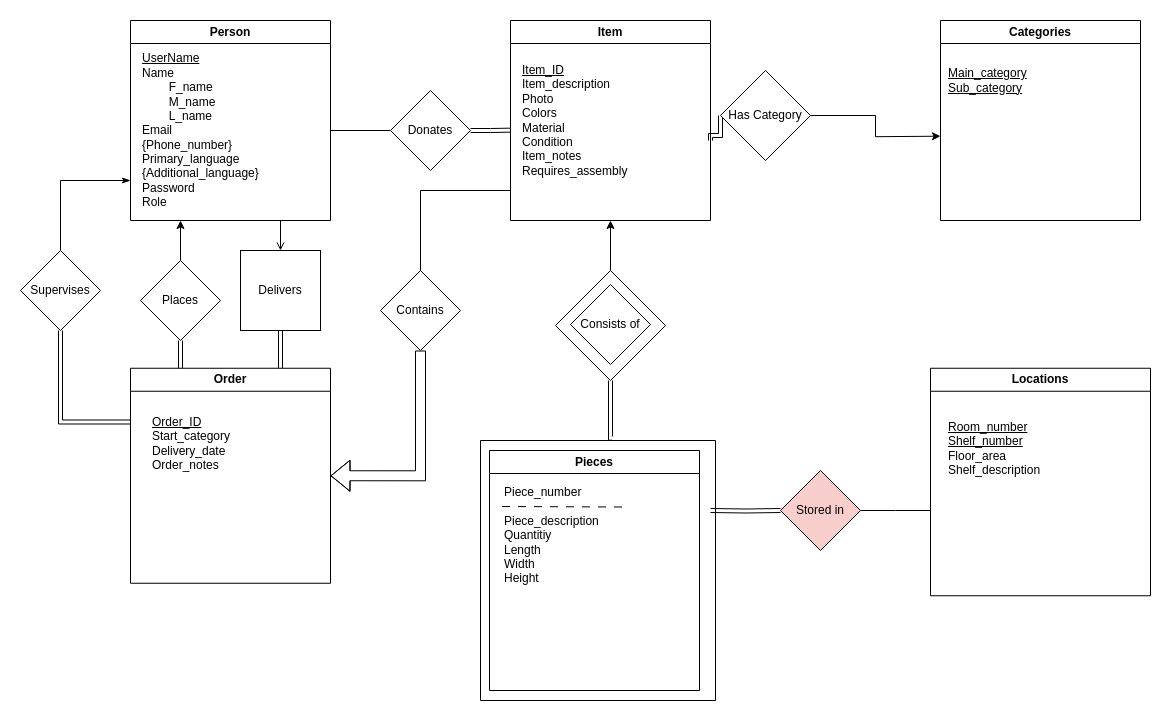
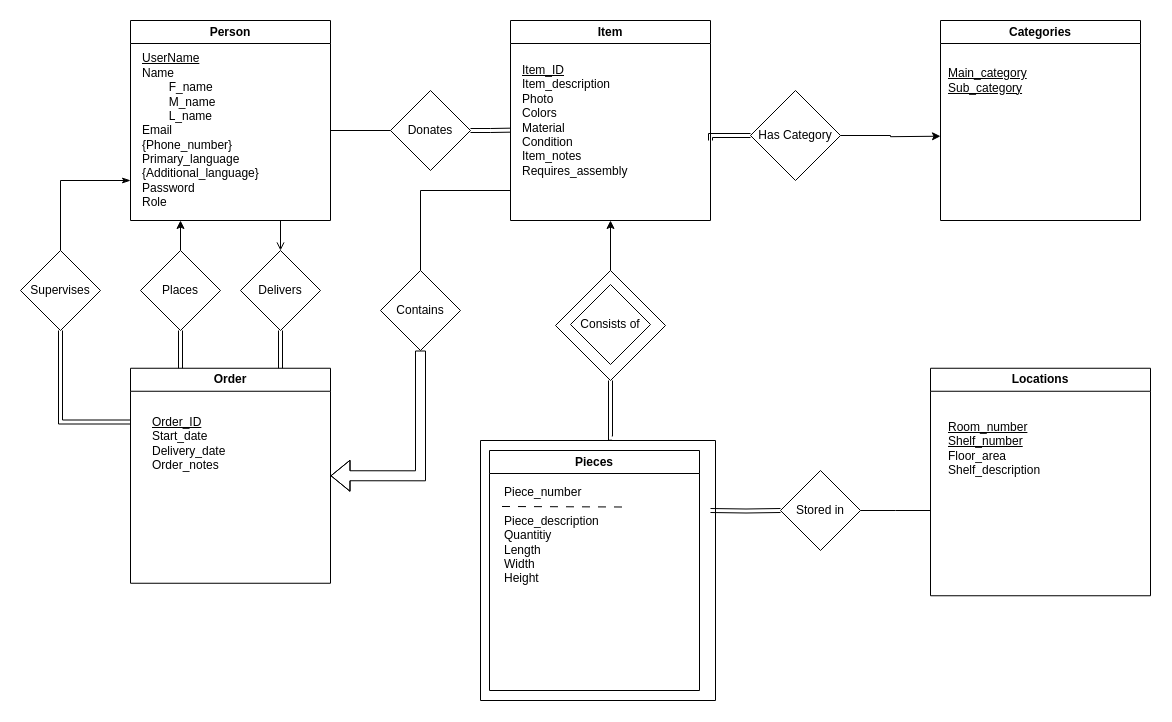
  <mxCell id="0" />
  <mxCell id="1" parent="0" />
  <mxCell id="2" value="" style="rhombus;whiteSpace=wrap;html=1;" vertex="1" parent="1"><mxGeometry x="555" y="270" width="110" height="110" as="geometry" /></mxCell>
  <mxCell id="3" style="edgeStyle=orthogonalEdgeStyle;rounded=0;orthogonalLoop=1;jettySize=auto;html=1;entryX=0;entryY=0.5;entryDx=0;entryDy=0;endArrow=none;endFill=0;startArrow=none;startFill=0;" edge="1" parent="1" target="21"><mxGeometry relative="1" as="geometry"><Array as="points"><mxPoint x="330" y="130" /></Array><mxPoint x="330" y="130" as="sourcePoint" /></mxGeometry></mxCell>
  <mxCell id="4" style="edgeStyle=orthogonalEdgeStyle;rounded=0;orthogonalLoop=1;jettySize=auto;html=1;exitX=0.75;exitY=1;exitDx=0;exitDy=0;entryX=0.5;entryY=0;entryDx=0;entryDy=0;endArrow=open;endFill=0;startArrow=none;startFill=0;" edge="1" parent="1" source="7" target="39"><mxGeometry relative="1" as="geometry" /></mxCell>
  <mxCell id="5" style="edgeStyle=orthogonalEdgeStyle;rounded=0;orthogonalLoop=1;jettySize=auto;html=1;exitX=0.25;exitY=1;exitDx=0;exitDy=0;entryX=0.5;entryY=0;entryDx=0;entryDy=0;endArrow=none;endFill=0;startArrow=classic;startFill=1;" edge="1" parent="1" source="7" target="37"><mxGeometry relative="1" as="geometry" /></mxCell>
  <mxCell id="6" style="edgeStyle=orthogonalEdgeStyle;rounded=0;orthogonalLoop=1;jettySize=auto;html=1;entryX=0.5;entryY=0;entryDx=0;entryDy=0;endArrow=none;endFill=0;startArrow=classicThin;startFill=1;" edge="1" parent="1" target="41"><mxGeometry relative="1" as="geometry"><mxPoint y="180" as="sourcePoint" x="130" /><Array as="points"><mxPoint y="180" x="130" /><mxPoint x="60" y="180" /></Array></mxGeometry></mxCell>
  <mxCell id="7" value="Person" style="swimlane;whiteSpace=wrap;html=1;" vertex="1" parent="1"><mxGeometry y="20" width="200" height="200" as="geometry" x="130"><mxRectangle x="100" y="150" width="80" height="30" as="alternateBounds" /></mxGeometry></mxCell>
  <mxCell id="8" value="&lt;span style=&quot;white-space: normal;&quot;&gt;&lt;u&gt;UserName&lt;/u&gt;&lt;/span&gt;&lt;div style=&quot;white-space: normal;&quot;&gt;Name&lt;/div&gt;&lt;div style=&quot;white-space: normal;&quot;&gt;&lt;span style=&quot;white-space: pre;&quot;&gt;&#09;F_name&lt;/span&gt;&lt;br&gt;&lt;/div&gt;&lt;div style=&quot;white-space: normal;&quot;&gt;&lt;span style=&quot;white-space: pre;&quot;&gt;&#09;M_name&lt;/span&gt;&lt;/div&gt;&lt;div style=&quot;white-space: normal;&quot;&gt;&lt;span style=&quot;white-space: pre;&quot;&gt;&#09;L_name&lt;/span&gt;&lt;/div&gt;&lt;div style=&quot;white-space: normal;&quot;&gt;&lt;span style=&quot;white-space: pre;&quot;&gt;Email&lt;/span&gt;&lt;/div&gt;&lt;div style=&quot;white-space: normal;&quot;&gt;&lt;span style=&quot;white-space: pre;&quot;&gt;{Phone_number}&lt;/span&gt;&lt;/div&gt;&lt;div style=&quot;white-space: normal;&quot;&gt;&lt;span style=&quot;white-space: pre;&quot;&gt;Primary_language&lt;/span&gt;&lt;/div&gt;&lt;div style=&quot;white-space: normal;&quot;&gt;&lt;span style=&quot;white-space: pre;&quot;&gt;{Additional_language}&lt;/span&gt;&lt;/div&gt;&lt;div style=&quot;white-space: normal;&quot;&gt;&lt;span style=&quot;white-space: pre;&quot;&gt;Password&lt;/span&gt;&lt;/div&gt;&lt;div style=&quot;white-space: normal;&quot;&gt;&lt;span style=&quot;white-space: pre;&quot;&gt;Role&lt;/span&gt;&lt;/div&gt;" style="text;html=1;align=left;verticalAlign=middle;resizable=0;points=[];autosize=1;strokeColor=none;fillColor=none;" vertex="1" parent="7"><mxGeometry x="10" y="25" width="140" height="170" as="geometry" /></mxCell>
  <mxCell id="9" style="edgeStyle=orthogonalEdgeStyle;rounded=0;orthogonalLoop=1;jettySize=auto;html=1;entryX=0;entryY=0.5;entryDx=0;entryDy=0;endArrow=none;endFill=0;shape=link;" edge="1" parent="1" target="23"><mxGeometry relative="1" as="geometry"><mxPoint x="710" y="140" as="sourcePoint" /><Array as="points"><mxPoint x="710" y="135" /></Array></mxGeometry></mxCell>
  <mxCell id="10" style="edgeStyle=orthogonalEdgeStyle;rounded=0;orthogonalLoop=1;jettySize=auto;html=1;exitX=0.5;exitY=1;exitDx=0;exitDy=0;entryX=0.5;entryY=0;entryDx=0;entryDy=0;endArrow=none;endFill=0;startArrow=classic;startFill=1;" edge="1" parent="1" source="11" target="2"><mxGeometry relative="1" as="geometry" /></mxCell>
  <mxCell id="11" value="Item" style="swimlane;whiteSpace=wrap;html=1;" vertex="1" parent="1"><mxGeometry x="510" y="20" width="200" height="200" as="geometry" /></mxCell>
  <mxCell id="12" value="&lt;span style=&quot;&quot;&gt;&lt;u&gt;Item_ID&lt;/u&gt;&lt;/span&gt;&lt;div style=&quot;&quot;&gt;Item_description&lt;/div&gt;&lt;div style=&quot;&quot;&gt;Photo&lt;/div&gt;&lt;div style=&quot;&quot;&gt;Colors&lt;/div&gt;&lt;div style=&quot;&quot;&gt;Material&lt;/div&gt;&lt;div style=&quot;&quot;&gt;Condition&lt;/div&gt;&lt;div style=&quot;&quot;&gt;Item_notes&lt;/div&gt;&lt;div style=&quot;&quot;&gt;Requires_assembly&lt;/div&gt;" style="text;html=1;align=left;verticalAlign=middle;resizable=0;points=[];autosize=1;strokeColor=none;fillColor=none;" vertex="1" parent="11"><mxGeometry x="10" y="35" width="130" height="130" as="geometry" /></mxCell>
  <mxCell id="13" style="edgeStyle=orthogonalEdgeStyle;rounded=0;orthogonalLoop=1;jettySize=auto;html=1;exitX=1;exitY=0.5;exitDx=0;exitDy=0;entryX=0.5;entryY=1;entryDx=0;entryDy=0;endArrow=none;endFill=0;startArrow=classic;startFill=1;shape=flexArrow;" edge="1" parent="1" source="14" target="28"><mxGeometry relative="1" as="geometry" /></mxCell>
  <mxCell id="14" value="Order" style="swimlane;whiteSpace=wrap;html=1;" vertex="1" parent="1"><mxGeometry y="367.75" width="200" height="215" as="geometry" x="130" /></mxCell>
- <mxCell id="15" value="&lt;u&gt;Order_ID&lt;/u&gt;&lt;div&gt;Start_category&lt;/div&gt;&lt;div&gt;Delivery_date&lt;/div&gt;&lt;div&gt;Order_notes&lt;/div&gt;" style="text;html=1;align=left;verticalAlign=middle;resizable=0;points=[];autosize=1;strokeColor=none;fillColor=none;" vertex="1" parent="14"><mxGeometry x="20" y="40" width="100" height="70" as="geometry" /></mxCell>
+ <mxCell id="15" value="&lt;u&gt;Order_ID&lt;/u&gt;&lt;div&gt;Start_date&lt;/div&gt;&lt;div&gt;Delivery_date&lt;/div&gt;&lt;div&gt;Order_notes&lt;/div&gt;" style="text;html=1;align=left;verticalAlign=middle;resizable=0;points=[];autosize=1;strokeColor=none;fillColor=none;" vertex="1" parent="14"><mxGeometry x="20" y="40" width="100" height="70" as="geometry" /></mxCell>
  <mxCell id="16" value="Locations" style="swimlane;whiteSpace=wrap;html=1;" vertex="1" parent="1"><mxGeometry x="930" y="367.75" width="220" height="227.5" as="geometry" /></mxCell>
  <mxCell id="17" value="&lt;u&gt;Room_number&lt;/u&gt;&lt;div&gt;&lt;u&gt;Shelf_number&lt;/u&gt;&lt;/div&gt;&lt;div&gt;Floor_area&lt;/div&gt;&lt;div&gt;Shelf_description&lt;/div&gt;" style="text;html=1;align=left;verticalAlign=middle;resizable=0;points=[];autosize=1;strokeColor=none;fillColor=none;" vertex="1" parent="16"><mxGeometry x="16" y="45" width="120" height="70" as="geometry" /></mxCell>
  <mxCell id="18" value="Categories" style="swimlane;whiteSpace=wrap;html=1;" vertex="1" parent="1"><mxGeometry x="940" y="20" width="200" height="200" as="geometry" /></mxCell>
  <mxCell id="19" value="&lt;div&gt;&lt;u&gt;Main_category&lt;/u&gt;&lt;/div&gt;&lt;div&gt;&lt;u&gt;Sub_category&lt;/u&gt;&lt;/div&gt;" style="text;html=1;align=left;verticalAlign=middle;resizable=0;points=[];autosize=1;strokeColor=none;fillColor=none;" vertex="1" parent="18"><mxGeometry x="6" y="40" width="100" height="40" as="geometry" /></mxCell>
  <mxCell id="20" style="edgeStyle=orthogonalEdgeStyle;rounded=0;orthogonalLoop=1;jettySize=auto;html=1;exitX=1;exitY=0.5;exitDx=0;exitDy=0;endArrow=none;endFill=0;shape=link;" edge="1" parent="1" source="21"><mxGeometry relative="1" as="geometry"><mxPoint x="510" y="129.667" as="targetPoint" /></mxGeometry></mxCell>
  <mxCell id="21" value="Donates" style="rhombus;whiteSpace=wrap;html=1;" vertex="1" parent="1"><mxGeometry x="390" y="90" width="80" height="80" as="geometry" /></mxCell>
  <mxCell id="22" style="edgeStyle=orthogonalEdgeStyle;rounded=0;orthogonalLoop=1;jettySize=auto;html=1;exitX=1;exitY=0.5;exitDx=0;exitDy=0;" edge="1" parent="1" source="23"><mxGeometry relative="1" as="geometry"><mxPoint x="940" y="135.714" as="targetPoint" /></mxGeometry></mxCell>
- <mxCell id="23" value="Has Category" style="rhombus;whiteSpace=wrap;html=1;" vertex="1" parent="1"><mxGeometry x="720" y="70" width="90" height="90" as="geometry" /></mxCell>
+ <mxCell id="23" value="Has Category" style="rhombus;whiteSpace=wrap;html=1;" vertex="1" parent="1"><mxGeometry x="750" y="90" width="90" height="90" as="geometry" /></mxCell>
  <mxCell id="24" value="Consists of" style="rhombus;whiteSpace=wrap;html=1;strokeColor=default;rounded=0;perimeterSpacing=0;" vertex="1" parent="1"><mxGeometry x="570" y="284" width="80" height="80" as="geometry" /></mxCell>
  <mxCell id="25" style="edgeStyle=orthogonalEdgeStyle;rounded=0;orthogonalLoop=1;jettySize=auto;html=1;exitX=1;exitY=0.5;exitDx=0;exitDy=0;startArrow=none;startFill=0;endArrow=none;endFill=0;" edge="1" parent="1" source="26"><mxGeometry relative="1" as="geometry"><mxPoint x="930" y="510" as="targetPoint" /></mxGeometry></mxCell>
- <mxCell id="26" value="Stored in" style="rhombus;whiteSpace=wrap;html=1;fillColor=#f8cecc;" vertex="1" parent="1"><mxGeometry x="780" y="470" width="80" height="80" as="geometry" /></mxCell>
+ <mxCell id="26" value="Stored in" style="rhombus;whiteSpace=wrap;html=1;" vertex="1" parent="1"><mxGeometry x="780" y="470" width="80" height="80" as="geometry" /></mxCell>
  <mxCell id="27" style="edgeStyle=orthogonalEdgeStyle;rounded=0;orthogonalLoop=1;jettySize=auto;html=1;exitX=0.5;exitY=0;exitDx=0;exitDy=0;endArrow=none;endFill=0;" edge="1" parent="1" source="28"><mxGeometry relative="1" as="geometry"><mxPoint x="510" y="190" as="targetPoint" /><Array as="points"><mxPoint x="420" y="190" /><mxPoint x="510" y="190" /></Array></mxGeometry></mxCell>
  <mxCell id="28" value="Contains" style="rhombus;whiteSpace=wrap;html=1;" vertex="1" parent="1"><mxGeometry x="380" y="270" width="80" height="80" as="geometry" /></mxCell>
  <mxCell id="29" style="edgeStyle=orthogonalEdgeStyle;rounded=0;orthogonalLoop=1;jettySize=auto;html=1;exitX=0.5;exitY=1;exitDx=0;exitDy=0;" edge="1" parent="1" source="24" target="24"><mxGeometry relative="1" as="geometry" /></mxCell>
  <mxCell id="30" style="edgeStyle=orthogonalEdgeStyle;rounded=0;orthogonalLoop=1;jettySize=auto;html=1;entryX=0;entryY=0.5;entryDx=0;entryDy=0;shape=link;" edge="1" parent="1" target="26"><mxGeometry relative="1" as="geometry"><mxPoint x="710" y="510" as="sourcePoint" /></mxGeometry></mxCell>
  <mxCell id="31" value="" style="swimlane;startSize=0;" vertex="1" parent="1"><mxGeometry x="480" y="440" width="235" height="260" as="geometry" /></mxCell>
  <mxCell id="32" value="Pieces" style="swimlane;whiteSpace=wrap;html=1;perimeterSpacing=8;" vertex="1" parent="31"><mxGeometry x="9" y="10" width="210" height="240" as="geometry" /></mxCell>
  <mxCell id="33" value="Piece_number&lt;div&gt;&lt;br&gt;&lt;/div&gt;&lt;div&gt;Piece_description&lt;/div&gt;&lt;div&gt;Quantitiy&lt;/div&gt;&lt;div&gt;Length&lt;/div&gt;&lt;div&gt;Width&lt;/div&gt;&lt;div&gt;Height&lt;/div&gt;" style="text;html=1;align=left;verticalAlign=middle;resizable=0;points=[];autosize=1;strokeColor=none;fillColor=none;" vertex="1" parent="32"><mxGeometry x="12.5" y="30" width="120" height="110" as="geometry" /></mxCell>
  <mxCell id="34" value="" style="endArrow=none;dashed=1;html=1;rounded=0;dashPattern=8 8;" edge="1" parent="32"><mxGeometry width="50" height="50" relative="1" as="geometry"><mxPoint x="12.5" y="56.0" as="sourcePoint" /><mxPoint x="132.5" y="56.5" as="targetPoint" /></mxGeometry></mxCell>
  <mxCell id="35" style="edgeStyle=orthogonalEdgeStyle;rounded=0;orthogonalLoop=1;jettySize=auto;html=1;exitX=0.5;exitY=1;exitDx=0;exitDy=0;entryX=0.559;entryY=-0.009;entryDx=0;entryDy=0;entryPerimeter=0;endArrow=none;endFill=0;shape=link;" edge="1" parent="1" source="2" target="31"><mxGeometry relative="1" as="geometry"><Array as="points"><mxPoint x="610" y="438" /></Array></mxGeometry></mxCell>
  <mxCell id="36" style="edgeStyle=orthogonalEdgeStyle;rounded=0;orthogonalLoop=1;jettySize=auto;html=1;exitX=0.5;exitY=1;exitDx=0;exitDy=0;entryX=0.25;entryY=0;entryDx=0;entryDy=0;endArrow=none;endFill=0;shape=link;" edge="1" parent="1" source="37" target="14"><mxGeometry relative="1" as="geometry" /></mxCell>
- <mxCell id="37" value="Places" style="rhombus;whiteSpace=wrap;html=1;" vertex="1" parent="1"><mxGeometry x="140" y="260" width="80" height="80" as="geometry" /></mxCell>
+ <mxCell id="37" value="Places" style="rhombus;whiteSpace=wrap;html=1;" vertex="1" parent="1"><mxGeometry x="140" y="250" width="80" height="80" as="geometry" /></mxCell>
  <mxCell id="38" style="edgeStyle=orthogonalEdgeStyle;rounded=0;orthogonalLoop=1;jettySize=auto;html=1;exitX=0.5;exitY=1;exitDx=0;exitDy=0;entryX=0.75;entryY=0;entryDx=0;entryDy=0;endArrow=none;endFill=0;shape=link;" edge="1" parent="1" source="39" target="14"><mxGeometry relative="1" as="geometry" /></mxCell>
- <mxCell id="39" value="Delivers" style="whiteSpace=wrap;html=1;rounded=0;" vertex="1" parent="1"><mxGeometry x="240" y="250" width="80" height="80" as="geometry" /></mxCell>
+ <mxCell id="39" value="Delivers" style="rhombus;whiteSpace=wrap;html=1;" vertex="1" parent="1"><mxGeometry x="240" y="250" width="80" height="80" as="geometry" /></mxCell>
  <mxCell id="40" style="edgeStyle=orthogonalEdgeStyle;rounded=0;orthogonalLoop=1;jettySize=auto;html=1;exitX=0.5;exitY=1;exitDx=0;exitDy=0;entryX=0;entryY=0.25;entryDx=0;entryDy=0;endArrow=none;endFill=0;shape=link;" edge="1" parent="1" source="41" target="14"><mxGeometry relative="1" as="geometry" /></mxCell>
  <mxCell id="41" value="Supervises" style="rhombus;whiteSpace=wrap;html=1;" vertex="1" parent="1"><mxGeometry x="20" y="250" width="80" height="80" as="geometry" /></mxCell>
